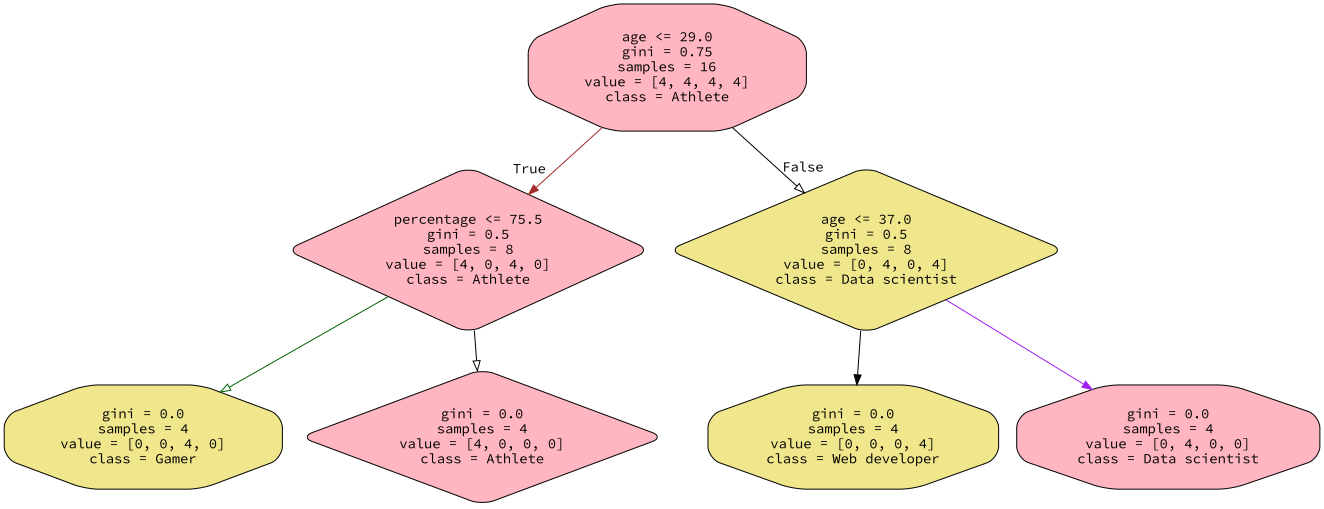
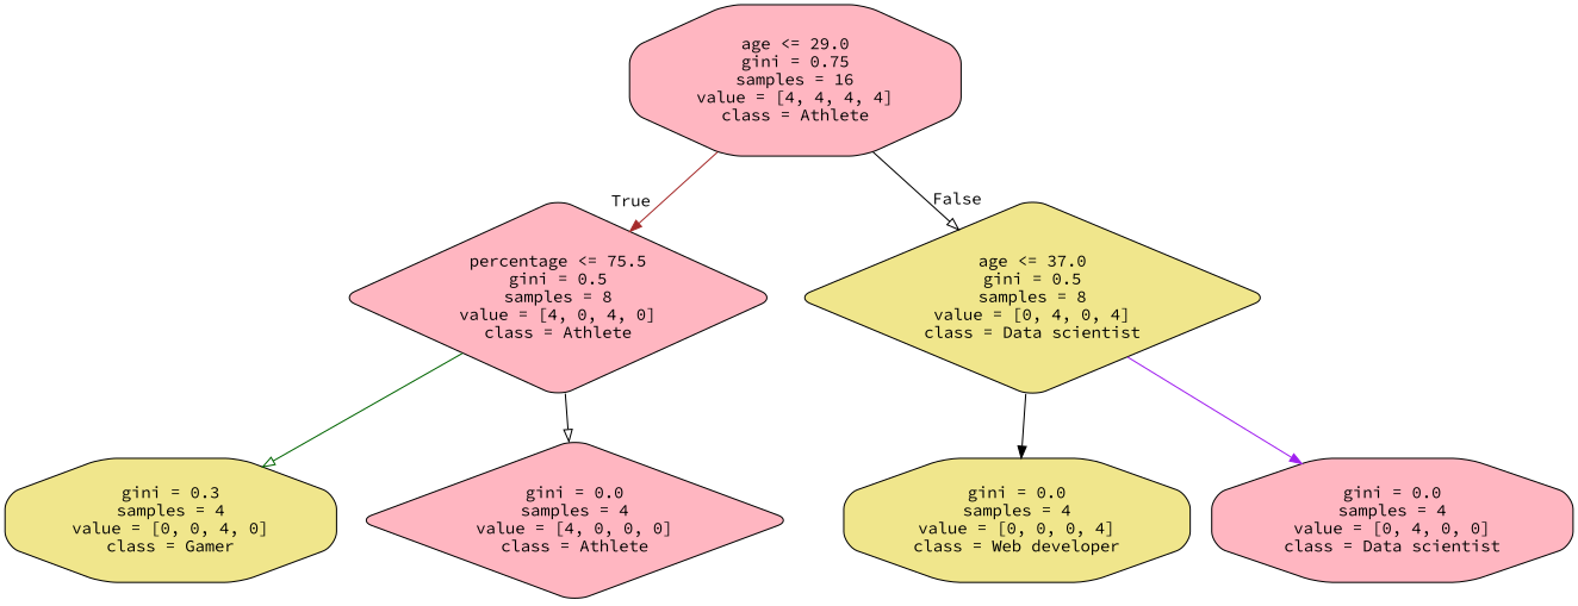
  digraph {
    fontname="Source Code Pro"
    node [color=black fillcolor=lightpink fontname="Source Code Pro" shape=octagon style="filled, rounded"]
    edge [fontname="Source Code Pro" color=black arrowhead=normal]
    n1 [label="age <= 29.0\ngini = 0.75\nsamples = 16\nvalue = [4, 4, 4, 4]\nclass = Athlete"]
    n2 [label="percentage <= 75.5\ngini = 0.5\nsamples = 8\nvalue = [4, 0, 4, 0]\nclass = Athlete" shape=diamond]
    n3 [fillcolor=khaki label="age <= 37.0\ngini = 0.5\nsamples = 8\nvalue = [0, 4, 0, 4]\nclass = Data scientist" shape=diamond]
-   n4 [fillcolor=khaki label="gini = 0.0\nsamples = 4\nvalue = [0, 0, 4, 0]\nclass = Gamer"]
+   n4 [fillcolor=khaki label="gini = 0.3\nsamples = 4\nvalue = [0, 0, 4, 0]\nclass = Gamer"]
    n5 [label="gini = 0.0\nsamples = 4\nvalue = [4, 0, 0, 0]\nclass = Athlete" shape=diamond]
    n6 [fillcolor=khaki label="gini = 0.0\nsamples = 4\nvalue = [0, 0, 0, 4]\nclass = Web developer"]
    n7 [label="gini = 0.0\nsamples = 4\nvalue = [0, 4, 0, 0]\nclass = Data scientist"]
    n1 -> n2 [headlabel=True labelangle=45 labeldistance=2.5 color=brown]
    n1 -> n3 [headlabel=False labelangle=-45 labeldistance=2.5 arrowhead=onormal]
    n2 -> n4 [color=darkgreen arrowhead=onormal]
    n2 -> n5 [arrowhead=onormal]
    n3 -> n6
    n3 -> n7 [color=purple]
  }
